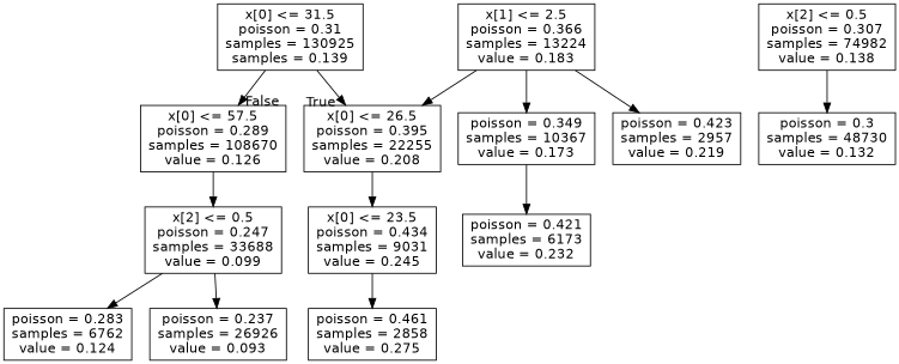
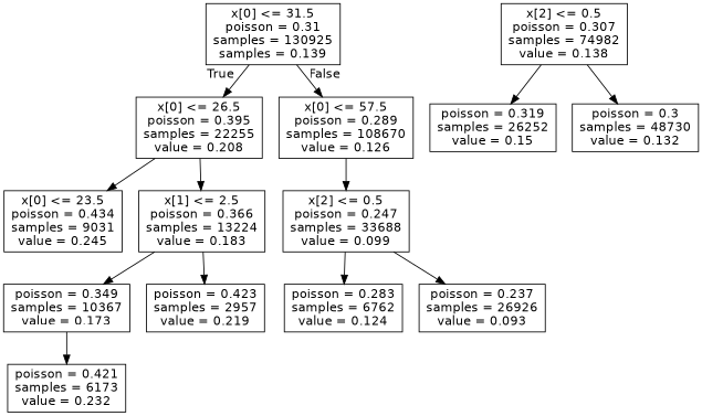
  digraph {
    node [fontname=helvetica shape=box]
    edge [fontname=helvetica]
    n1 [label="x[0] <= 31.5\npoisson = 0.31\nsamples = 130925\nsamples = 0.139"]
    n2 [label="x[0] <= 26.5\npoisson = 0.395\nsamples = 22255\nvalue = 0.208"]
    n3 [label="x[0] <= 57.5\npoisson = 0.289\nsamples = 108670\nvalue = 0.126"]
    n4 [label="x[0] <= 23.5\npoisson = 0.434\nsamples = 9031\nvalue = 0.245"]
    n5 [label="x[1] <= 2.5\npoisson = 0.366\nsamples = 13224\nvalue = 0.183"]
    n6 [label="x[2] <= 0.5\npoisson = 0.247\nsamples = 33688\nvalue = 0.099"]
-   n7 [label="poisson = 0.461\nsamples = 2858\nvalue = 0.275"]
    n8 [label="poisson = 0.349\nsamples = 10367\nvalue = 0.173"]
    n9 [label="poisson = 0.423\nsamples = 2957\nvalue = 0.219"]
    n10 [label="poisson = 0.421\nsamples = 6173\nvalue = 0.232"]
    n11 [label="x[2] <= 0.5\npoisson = 0.307\nsamples = 74982\nvalue = 0.138"]
+   n12 [label="poisson = 0.319\nsamples = 26252\nvalue = 0.15"]
    n13 [label="poisson = 0.3\nsamples = 48730\nvalue = 0.132"]
    n14 [label="poisson = 0.283\nsamples = 6762\nvalue = 0.124"]
    n15 [label="poisson = 0.237\nsamples = 26926\nvalue = 0.093"]
    n1 -> n2 [headlabel=True labelangle=45 labeldistance=2.5]
    n1 -> n3 [headlabel=False labelangle=-45 labeldistance=2.5]
    n2 -> n4
-   n5 -> n2
+   n2 -> n5
    n3 -> n6
-   n4 -> n7
    n5 -> n8
    n5 -> n9
    n6 -> n14
    n6 -> n15
    n8 -> n10
+   n11 -> n12
    n11 -> n13
  }
